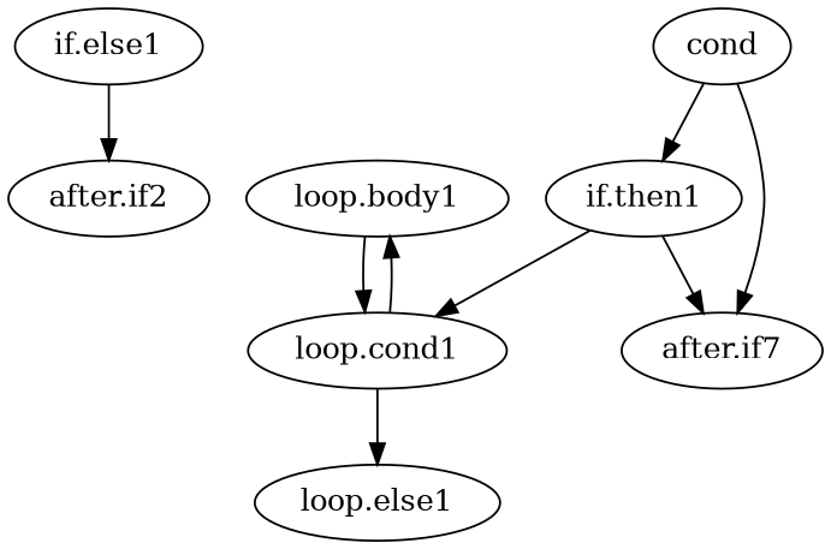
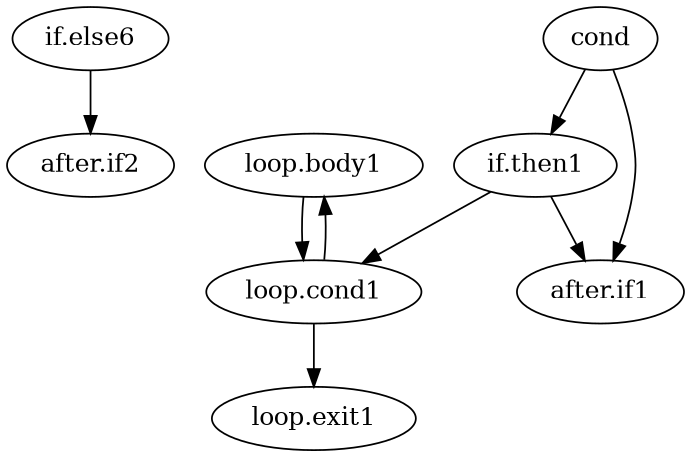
  digraph {
-   "if.else1"
+   "if.else1" [label="if.else6"]
    "after.if2"
    "loop.body1"
    "loop.cond1"
-   "loop.exit1" [label="loop.else1"]
+   "loop.exit1"
    "if.then1"
-   "after.if1" [label="after.if7"]
+   "after.if1"
    n8 [label=cond]
    "if.else1" -> "after.if2"
    "loop.body1" -> "loop.cond1"
    "loop.cond1" -> "loop.body1"
    "loop.cond1" -> "loop.exit1"
    "if.then1" -> "loop.cond1"
    "if.then1" -> "after.if1"
    n8 -> "if.then1"
    n8 -> "after.if1"
  }
